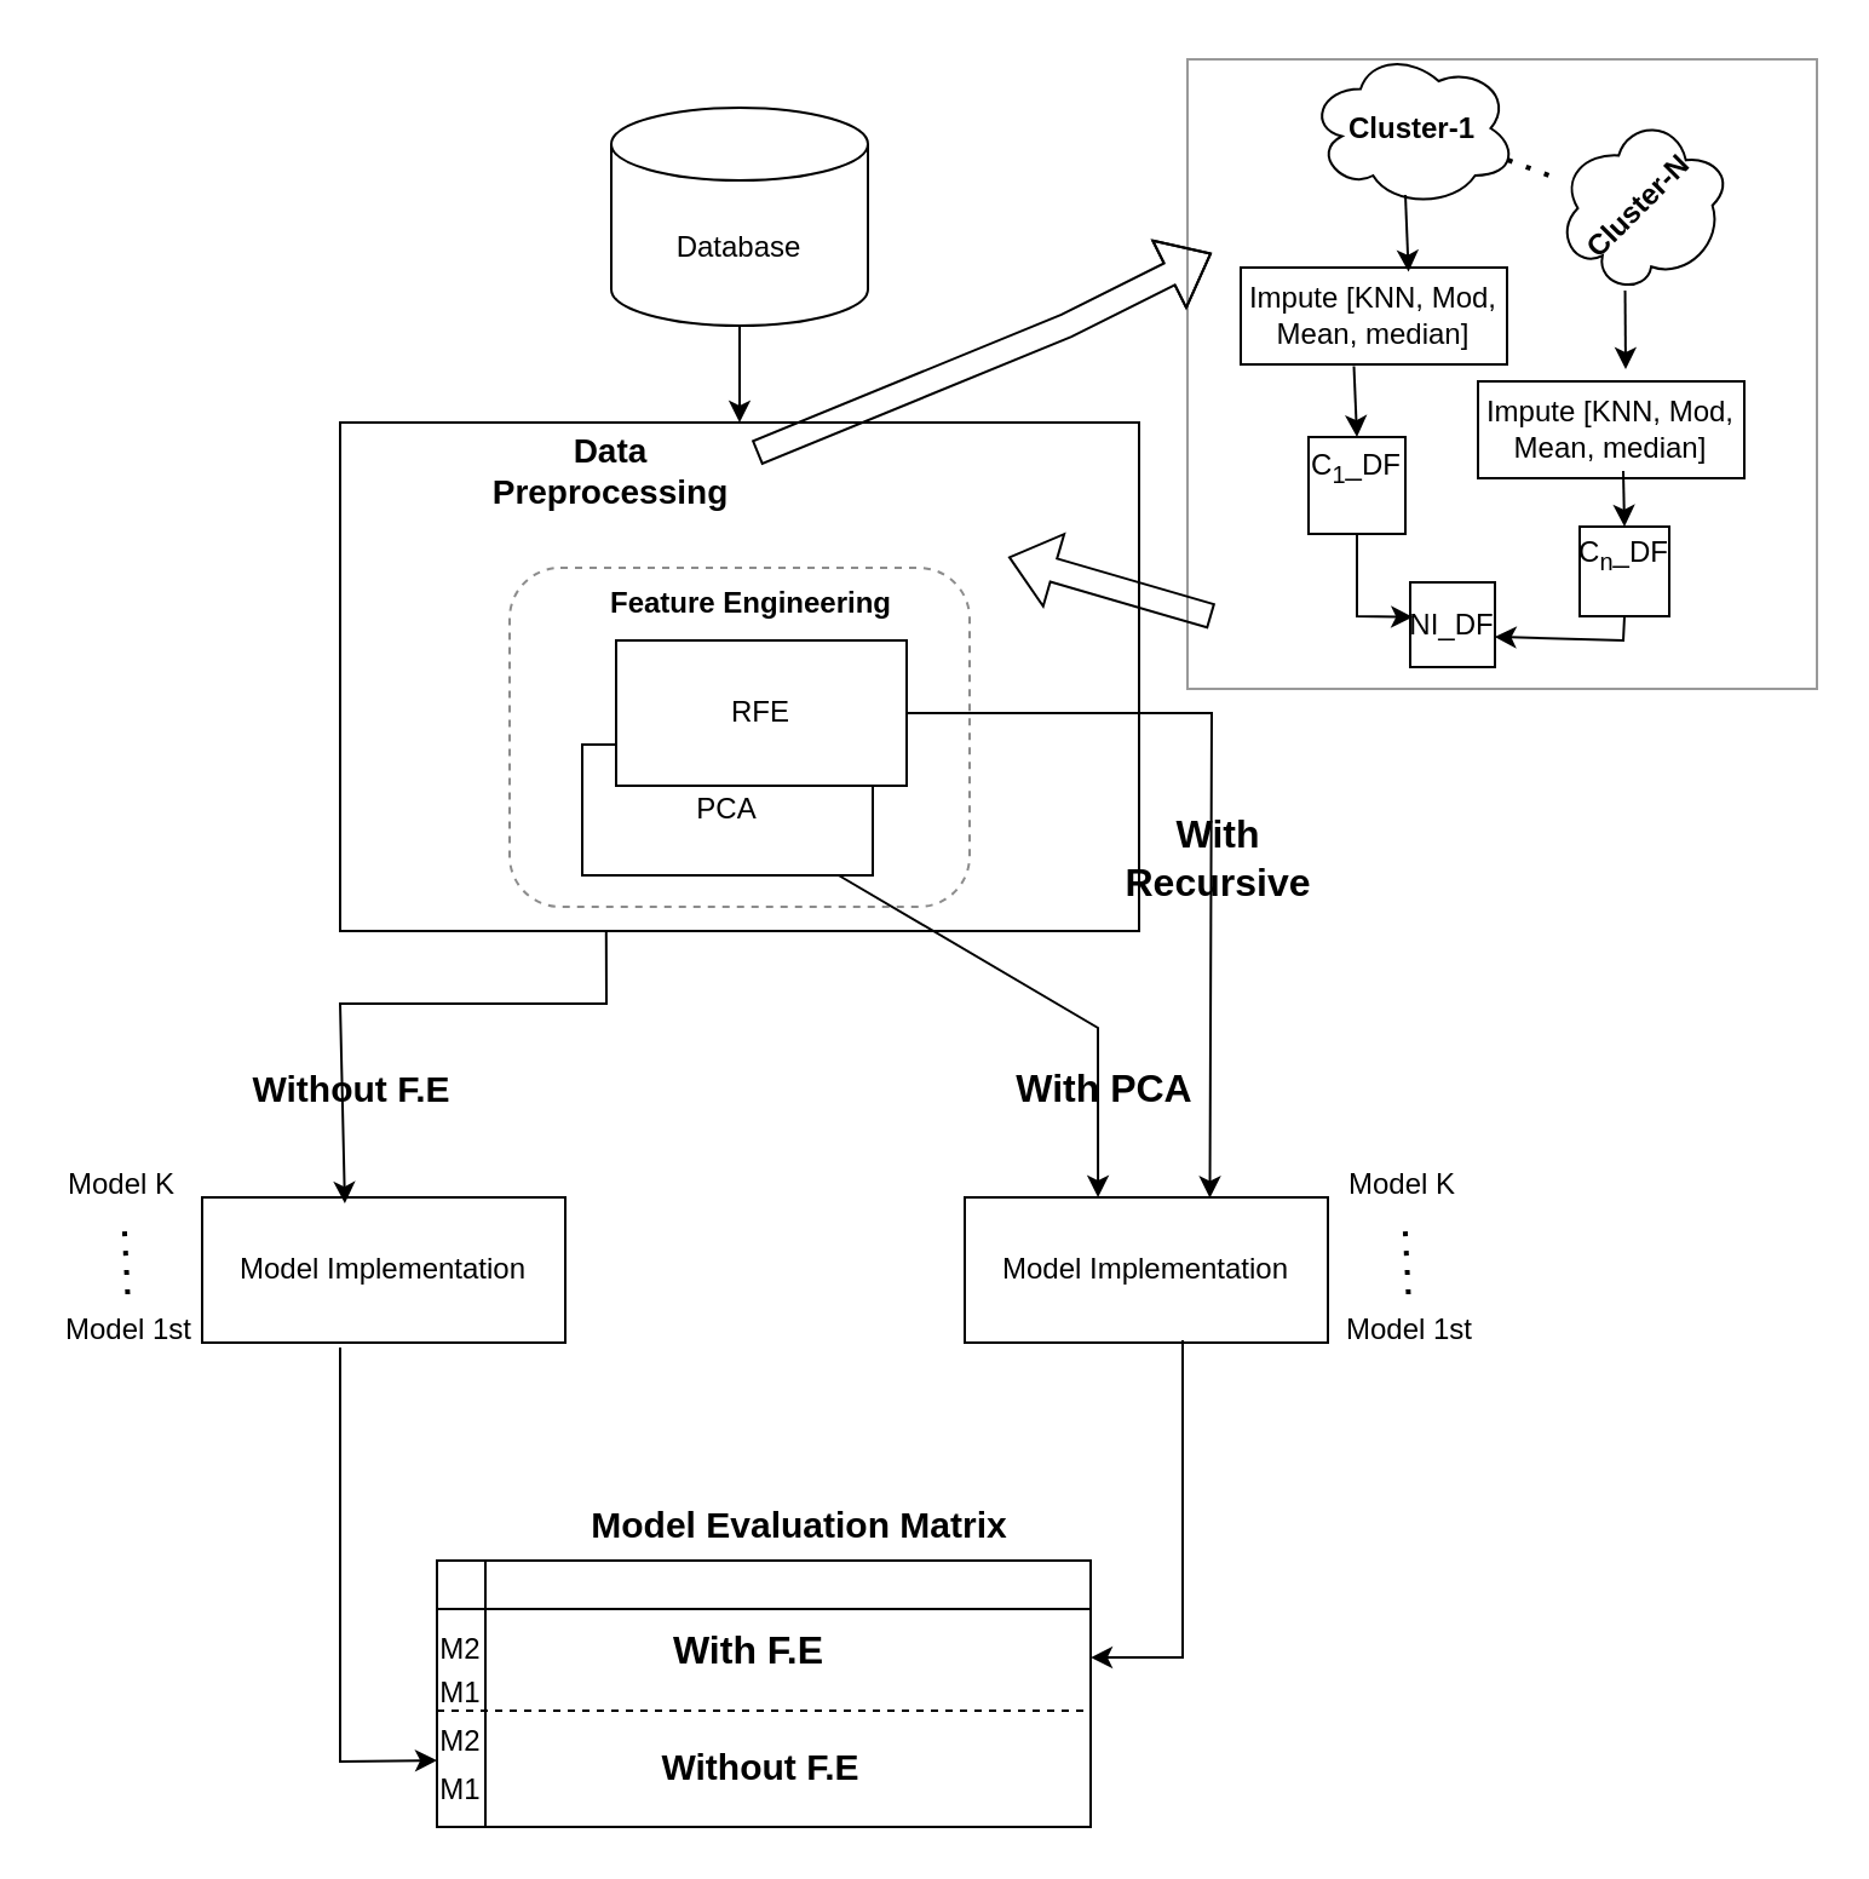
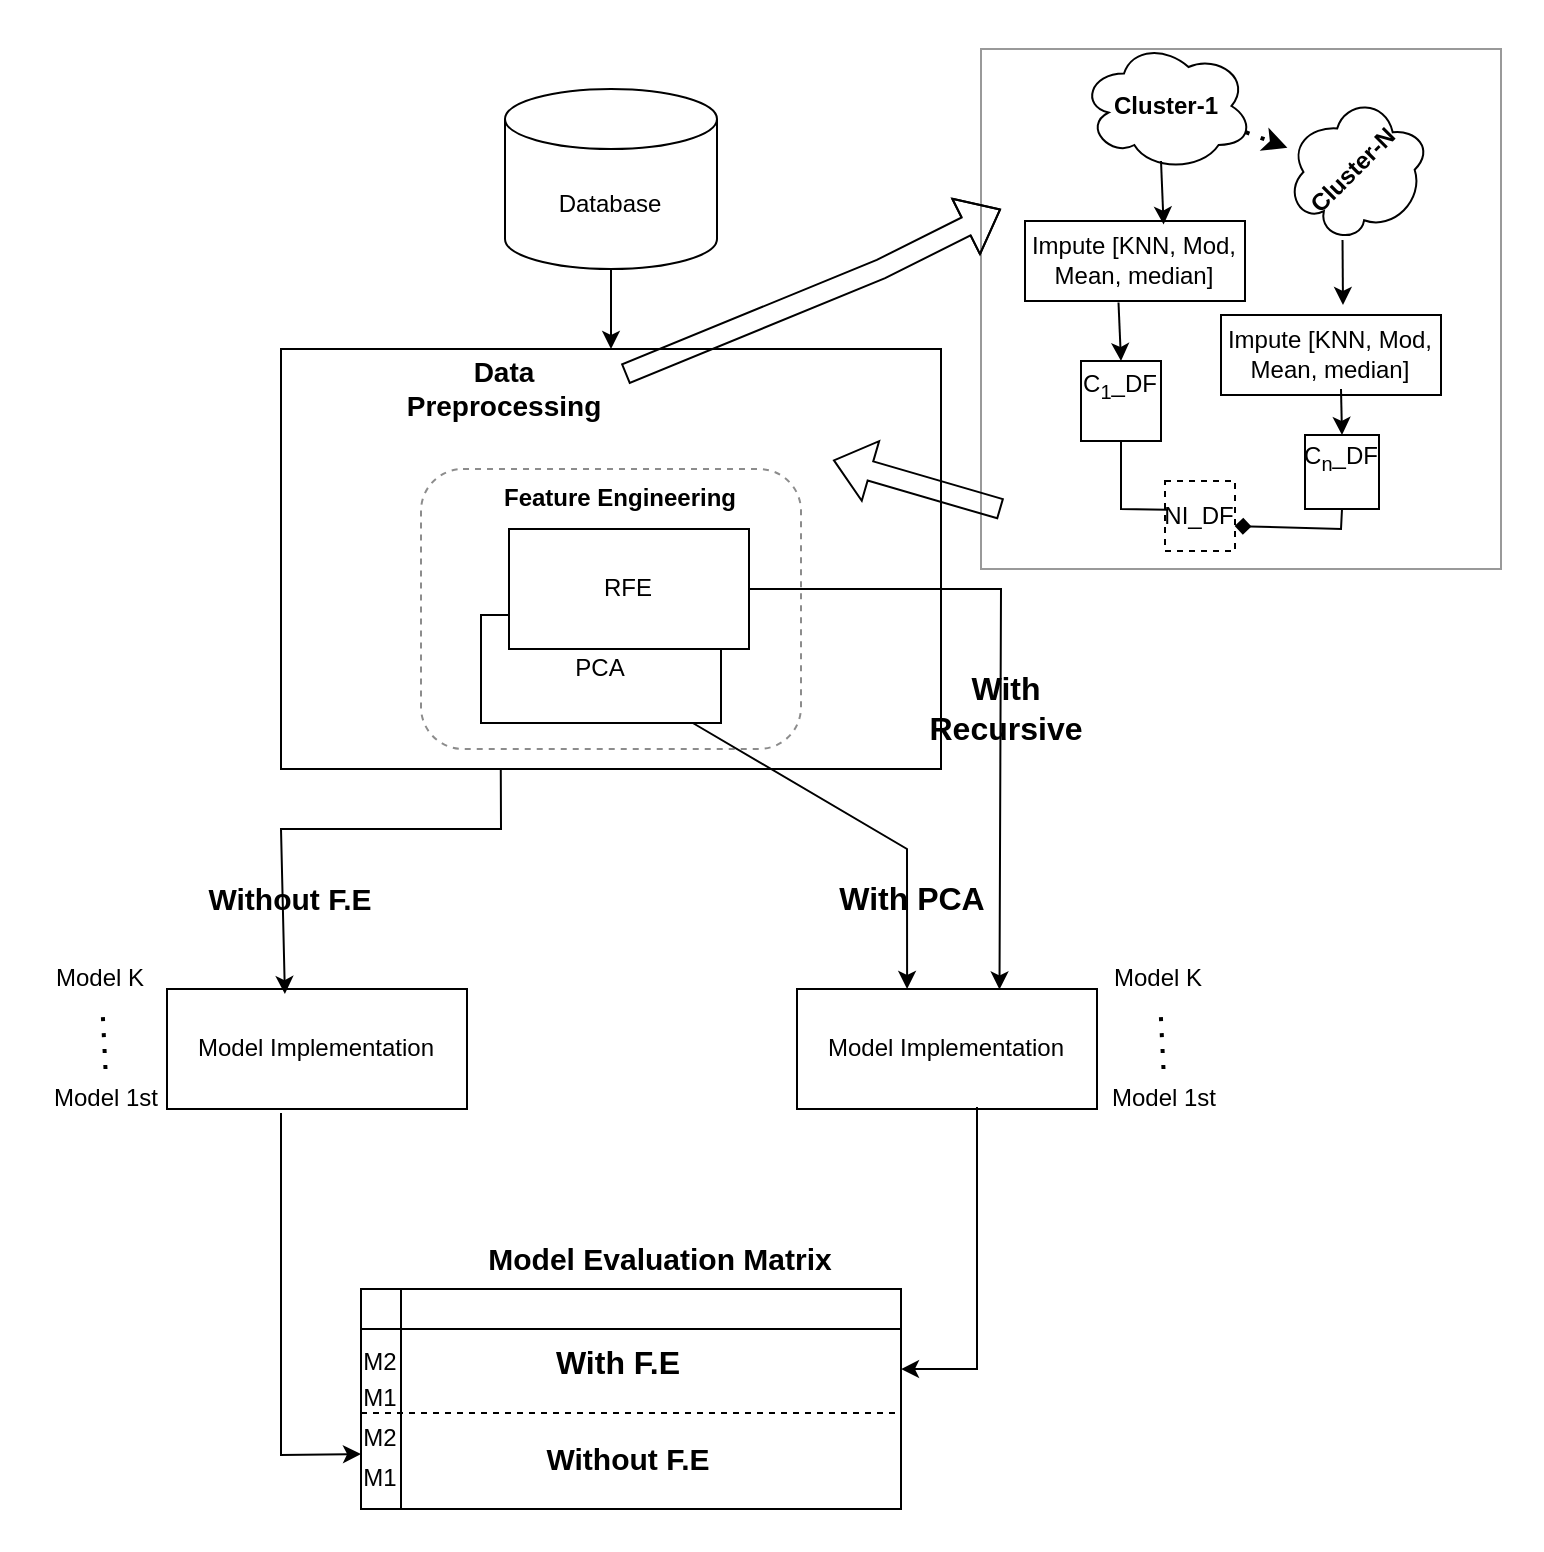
  <mxCell id="0" />
  <mxCell id="1" parent="0" />
  <mxCell id="2" value="" style="group" parent="1" vertex="1" connectable="0"><mxGeometry x="20" y="20" width="730" height="734" as="geometry" /></mxCell>
  <mxCell id="3" value="" style="rounded=0;whiteSpace=wrap;html=1;opacity=0;" parent="2" vertex="1"><mxGeometry x="120" y="194" width="40" as="geometry" /></mxCell>
  <mxCell id="4" value="" style="rounded=0;whiteSpace=wrap;html=1;" parent="2" vertex="1"><mxGeometry x="120" y="154" width="330" height="210" as="geometry" /></mxCell>
  <mxCell id="5" value="Database" style="shape=cylinder3;whiteSpace=wrap;html=1;boundedLbl=1;backgroundOutline=1;size=15;" parent="2" vertex="1"><mxGeometry x="232" y="24" width="106" height="90" as="geometry" /></mxCell>
  <mxCell id="6" value="&lt;font style=&quot;font-size: 14px;&quot;&gt;&lt;b&gt;Data Preprocessing&lt;/b&gt;&lt;/font&gt;" style="text;html=1;align=center;verticalAlign=middle;whiteSpace=wrap;rounded=0;strokeWidth=8;" parent="2" vertex="1"><mxGeometry x="172" y="159" width="120" height="30" as="geometry" /></mxCell>
  <mxCell id="7" value="" style="rounded=1;whiteSpace=wrap;html=1;opacity=45;dashed=1;" parent="2" vertex="1"><mxGeometry x="190" y="214" width="190" height="140" as="geometry" /></mxCell>
  <mxCell id="8" value="" style="group" parent="2" vertex="1" connectable="0"><mxGeometry x="220" y="244" width="134" height="97" as="geometry" /></mxCell>
  <mxCell id="9" value="PCA" style="rounded=0;whiteSpace=wrap;html=1;" parent="8" vertex="1"><mxGeometry y="43" width="120" height="54" as="geometry" /></mxCell>
  <mxCell id="10" value="RFE" style="rounded=0;whiteSpace=wrap;html=1;" parent="8" vertex="1"><mxGeometry x="14" width="120" height="60" as="geometry" /></mxCell>
  <mxCell id="11" value="&lt;b&gt;Feature Engineering&lt;/b&gt;" style="text;html=1;align=center;verticalAlign=middle;whiteSpace=wrap;rounded=0;" parent="2" vertex="1"><mxGeometry x="213" y="214" width="154" height="30" as="geometry" /></mxCell>
  <mxCell id="12" value="Model Implementation" style="rounded=0;whiteSpace=wrap;html=1;" parent="2" vertex="1"><mxGeometry x="63" y="474" width="150" height="60" as="geometry" /></mxCell>
  <mxCell id="13" value="Model Implementation" style="rounded=0;whiteSpace=wrap;html=1;" parent="2" vertex="1"><mxGeometry x="378" y="474" width="150" height="60" as="geometry" /></mxCell>
  <mxCell id="14" value="" style="endArrow=classic;html=1;rounded=0;exitX=0.333;exitY=0.998;exitDx=0;exitDy=0;exitPerimeter=0;entryX=0.393;entryY=0.042;entryDx=0;entryDy=0;entryPerimeter=0;" parent="2" source="4" target="12" edge="1"><mxGeometry width="50" height="50" relative="1" as="geometry"><mxPoint x="270" y="384" as="sourcePoint" /><mxPoint x="55" y="474" as="targetPoint" /><Array as="points"><mxPoint x="230" y="394" /><mxPoint x="120" y="394" /></Array></mxGeometry></mxCell>
  <mxCell id="15" value="&lt;font size=&quot;1&quot; style=&quot;&quot;&gt;&lt;b style=&quot;font-size: 15px;&quot;&gt;Without F.E&lt;/b&gt;&lt;/font&gt;" style="text;html=1;align=center;verticalAlign=middle;whiteSpace=wrap;rounded=0;" parent="2" vertex="1"><mxGeometry x="50" y="414" width="150" height="30" as="geometry" /></mxCell>
  <mxCell id="16" value="&lt;b&gt;&lt;font style=&quot;font-size: 16px;&quot;&gt;With PCA&lt;/font&gt;&lt;/b&gt;" style="text;html=1;align=center;verticalAlign=middle;whiteSpace=wrap;rounded=0;" parent="2" vertex="1"><mxGeometry x="396" y="414" width="80" height="30" as="geometry" /></mxCell>
  <mxCell id="17" value="" style="group" parent="2" vertex="1" connectable="0"><mxGeometry y="454" width="63" height="90" as="geometry" /></mxCell>
  <mxCell id="18" value="Model 1st" style="text;html=1;align=center;verticalAlign=middle;whiteSpace=wrap;rounded=0;" parent="17" vertex="1"><mxGeometry x="3" y="60" width="60" height="30" as="geometry" /></mxCell>
  <mxCell id="19" value="Model K" style="text;html=1;align=center;verticalAlign=middle;whiteSpace=wrap;rounded=0;" parent="17" vertex="1"><mxGeometry width="60" height="30" as="geometry" /></mxCell>
  <mxCell id="20" value="" style="endArrow=none;dashed=1;html=1;dashPattern=1 3;strokeWidth=2;rounded=0;" parent="17" source="18" target="19" edge="1"><mxGeometry width="50" height="50" relative="1" as="geometry"><mxPoint x="-10" y="70" as="sourcePoint" /><mxPoint x="40" y="20" as="targetPoint" /></mxGeometry></mxCell>
  <mxCell id="21" value="" style="group" parent="2" vertex="1" connectable="0"><mxGeometry x="529" y="454" width="63" height="90" as="geometry" /></mxCell>
  <mxCell id="22" value="Model 1st" style="text;html=1;align=center;verticalAlign=middle;whiteSpace=wrap;rounded=0;" parent="21" vertex="1"><mxGeometry x="3" y="60" width="60" height="30" as="geometry" /></mxCell>
  <mxCell id="23" value="Model K" style="text;html=1;align=center;verticalAlign=middle;whiteSpace=wrap;rounded=0;" parent="21" vertex="1"><mxGeometry width="60" height="30" as="geometry" /></mxCell>
  <mxCell id="24" value="" style="endArrow=none;dashed=1;html=1;dashPattern=1 3;strokeWidth=2;rounded=0;" parent="21" source="22" target="23" edge="1"><mxGeometry width="50" height="50" relative="1" as="geometry"><mxPoint x="-10" y="70" as="sourcePoint" /><mxPoint x="40" y="20" as="targetPoint" /></mxGeometry></mxCell>
  <mxCell id="25" value="" style="group" parent="2" vertex="1" connectable="0"><mxGeometry x="160" y="624" width="270" height="110" as="geometry" /></mxCell>
  <mxCell id="26" value="" style="shape=internalStorage;whiteSpace=wrap;html=1;backgroundOutline=1;" parent="25" vertex="1"><mxGeometry width="270" height="110" as="geometry" /></mxCell>
  <mxCell id="27" value="&lt;font size=&quot;1&quot; style=&quot;&quot;&gt;&lt;b style=&quot;font-size: 15px;&quot;&gt;Without F.E&lt;/b&gt;&lt;/font&gt;" style="text;html=1;align=center;verticalAlign=middle;whiteSpace=wrap;rounded=0;" parent="25" vertex="1"><mxGeometry x="67.72" y="70" width="131.922" height="30" as="geometry" /></mxCell>
  <mxCell id="28" value="&lt;b&gt;&lt;font style=&quot;font-size: 16px;&quot;&gt;With F.E&lt;/font&gt;&lt;/b&gt;" style="text;html=1;align=center;verticalAlign=middle;whiteSpace=wrap;rounded=0;" parent="25" vertex="1"><mxGeometry x="94.104" y="22" width="70.358" height="30" as="geometry" /></mxCell>
  <mxCell id="29" value="" style="endArrow=none;dashed=1;html=1;rounded=0;entryX=1;entryY=0.564;entryDx=0;entryDy=0;exitX=0;exitY=0.564;exitDx=0;exitDy=0;exitPerimeter=0;entryPerimeter=0;" parent="25" source="26" target="26" edge="1"><mxGeometry width="50" height="50" relative="1" as="geometry"><mxPoint x="26.384" y="90" as="sourcePoint" /><mxPoint x="70.358" y="40" as="targetPoint" /></mxGeometry></mxCell>
  <mxCell id="30" value="M1" style="text;html=1;align=center;verticalAlign=middle;whiteSpace=wrap;rounded=0;" parent="25" vertex="1"><mxGeometry y="90" width="20" height="10" as="geometry" /></mxCell>
  <mxCell id="31" value="M2" style="text;html=1;align=center;verticalAlign=middle;whiteSpace=wrap;rounded=0;" parent="25" vertex="1"><mxGeometry y="70" width="20" height="10" as="geometry" /></mxCell>
  <mxCell id="32" value="M1" style="text;html=1;align=center;verticalAlign=middle;whiteSpace=wrap;rounded=0;" parent="25" vertex="1"><mxGeometry y="50" width="20" height="10" as="geometry" /></mxCell>
  <mxCell id="33" value="M2" style="text;html=1;align=center;verticalAlign=middle;whiteSpace=wrap;rounded=0;" parent="25" vertex="1"><mxGeometry y="32" width="20" height="10" as="geometry" /></mxCell>
  <mxCell id="34" value="" style="endArrow=classic;html=1;rounded=0;exitX=0.38;exitY=1.033;exitDx=0;exitDy=0;exitPerimeter=0;entryX=0;entryY=0.75;entryDx=0;entryDy=0;" parent="2" source="12" target="26" edge="1"><mxGeometry width="50" height="50" relative="1" as="geometry"><mxPoint x="270" y="544" as="sourcePoint" /><mxPoint x="320" y="494" as="targetPoint" /><Array as="points"><mxPoint x="120" y="707" /></Array></mxGeometry></mxCell>
  <mxCell id="35" value="" style="endArrow=classic;html=1;rounded=0;exitX=0.6;exitY=0.983;exitDx=0;exitDy=0;exitPerimeter=0;entryX=1;entryY=0.364;entryDx=0;entryDy=0;entryPerimeter=0;" parent="2" source="13" target="26" edge="1"><mxGeometry width="50" height="50" relative="1" as="geometry"><mxPoint x="468" y="533" as="sourcePoint" /><mxPoint x="430" y="664" as="targetPoint" /><Array as="points"><mxPoint x="468" y="664" /></Array></mxGeometry></mxCell>
  <mxCell id="36" value="&lt;b&gt;&lt;font style=&quot;font-size: 15px;&quot;&gt;Model Evaluation Matrix&lt;/font&gt;&lt;/b&gt;" style="text;html=1;align=center;verticalAlign=middle;whiteSpace=wrap;rounded=0;" parent="2" vertex="1"><mxGeometry x="220" y="594" width="180" height="30" as="geometry" /></mxCell>
  <mxCell id="37" value="" style="endArrow=classic;html=1;rounded=0;exitX=0.5;exitY=1;exitDx=0;exitDy=0;exitPerimeter=0;entryX=0.5;entryY=0;entryDx=0;entryDy=0;" parent="2" source="5" target="4" edge="1"><mxGeometry width="50" height="50" relative="1" as="geometry"><mxPoint x="290" y="124" as="sourcePoint" /><mxPoint x="290" y="154" as="targetPoint" /></mxGeometry></mxCell>
  <mxCell id="38" value="" style="endArrow=classic;html=1;rounded=0;entryX=0.367;entryY=0;entryDx=0;entryDy=0;entryPerimeter=0;" parent="2" source="9" target="13" edge="1"><mxGeometry width="50" height="50" relative="1" as="geometry"><mxPoint x="350" y="494" as="sourcePoint" /><mxPoint x="400" y="444" as="targetPoint" /><Array as="points"><mxPoint x="433" y="404" /></Array></mxGeometry></mxCell>
  <mxCell id="39" value="" style="endArrow=classic;html=1;rounded=0;exitX=1;exitY=0.5;exitDx=0;exitDy=0;entryX=0.675;entryY=0.004;entryDx=0;entryDy=0;entryPerimeter=0;" parent="2" source="10" target="13" edge="1"><mxGeometry width="50" height="50" relative="1" as="geometry"><mxPoint x="350" y="424" as="sourcePoint" /><mxPoint x="400" y="374" as="targetPoint" /><Array as="points"><mxPoint x="480" y="274" /></Array></mxGeometry></mxCell>
  <mxCell id="40" value="&lt;b&gt;&lt;font style=&quot;font-size: 16px;&quot;&gt;With Recursive&lt;/font&gt;&lt;/b&gt;" style="text;html=1;align=center;verticalAlign=middle;whiteSpace=wrap;rounded=0;" parent="2" vertex="1"><mxGeometry x="443" y="319" width="80" height="30" as="geometry" /></mxCell>
  <mxCell id="41" value="" style="whiteSpace=wrap;html=1;aspect=fixed;opacity=40;strokeWidth=1;" parent="2" vertex="1"><mxGeometry x="470" y="4" width="260" height="260" as="geometry" /></mxCell>
  <mxCell id="42" value="" style="group" parent="2" vertex="1" connectable="0"><mxGeometry x="492" width="215.058" height="323" as="geometry" /></mxCell>
  <mxCell id="43" value="&lt;b&gt;Cluster-1&lt;/b&gt;" style="ellipse;shape=cloud;whiteSpace=wrap;html=1;" parent="42" vertex="1"><mxGeometry x="28" width="86" height="65" as="geometry" /></mxCell>
  <mxCell id="44" value="&lt;b&gt;Cluster-N&lt;/b&gt;" style="ellipse;shape=cloud;whiteSpace=wrap;html=1;rotation=-45;" parent="42" vertex="1"><mxGeometry x="128" y="30" width="73" height="70" as="geometry" /></mxCell>
  <mxCell id="45" value="Impute [KNN, Mod, Mean, median]" style="rounded=0;whiteSpace=wrap;html=1;" parent="42" vertex="1"><mxGeometry y="90" width="110" height="40" as="geometry" /></mxCell>
  <mxCell id="46" value="Impute [KNN, Mod, Mean, median]" style="rounded=0;whiteSpace=wrap;html=1;" parent="42" vertex="1"><mxGeometry x="98" y="137" width="110" height="40" as="geometry" /></mxCell>
- <mxCell id="47" value="" style="endArrow=none;dashed=1;html=1;dashPattern=1 3;strokeWidth=2;rounded=0;" parent="42" source="43" target="44" edge="1"><mxGeometry width="50" height="50" relative="1" as="geometry"><mxPoint x="28" y="150" as="sourcePoint" /><mxPoint x="78" y="100" as="targetPoint" /></mxGeometry></mxCell>
+ <mxCell id="47" value="" style="endArrow=classic;dashed=1;html=1;dashPattern=1 3;strokeWidth=2;rounded=0;" parent="42" source="43" target="44" edge="1"><mxGeometry width="50" height="50" relative="1" as="geometry"><mxPoint x="28" y="150" as="sourcePoint" /><mxPoint x="78" y="100" as="targetPoint" /></mxGeometry></mxCell>
  <mxCell id="48" value="C&lt;sub&gt;1&lt;/sub&gt;_DF&lt;div&gt;&lt;br&gt;&lt;/div&gt;" style="whiteSpace=wrap;html=1;aspect=fixed;" parent="42" vertex="1"><mxGeometry x="28" y="160" width="40" height="40" as="geometry" /></mxCell>
  <mxCell id="49" value="C&lt;sub&gt;n&lt;/sub&gt;_DF&lt;div&gt;&lt;br&gt;&lt;/div&gt;" style="whiteSpace=wrap;html=1;aspect=fixed;" parent="42" vertex="1"><mxGeometry x="140" y="197" width="37" height="37" as="geometry" /></mxCell>
  <mxCell id="50" value="" style="endArrow=classic;html=1;rounded=0;entryX=0.63;entryY=0.044;entryDx=0;entryDy=0;entryPerimeter=0;" parent="42" target="45" edge="1"><mxGeometry width="50" height="50" relative="1" as="geometry"><mxPoint x="68" y="60" as="sourcePoint" /><mxPoint x="118" y="10" as="targetPoint" /></mxGeometry></mxCell>
  <mxCell id="51" value="" style="endArrow=classic;html=1;rounded=0;exitX=0.13;exitY=0.77;exitDx=0;exitDy=0;exitPerimeter=0;" parent="42" edge="1"><mxGeometry width="50" height="50" relative="1" as="geometry"><mxPoint x="158.765" y="99.463" as="sourcePoint" /><mxPoint x="159" y="132" as="targetPoint" /></mxGeometry></mxCell>
  <mxCell id="52" value="" style="endArrow=classic;html=1;rounded=0;exitX=0.425;exitY=1.019;exitDx=0;exitDy=0;exitPerimeter=0;entryX=0.5;entryY=0;entryDx=0;entryDy=0;" parent="42" source="45" target="48" edge="1"><mxGeometry width="50" height="50" relative="1" as="geometry"><mxPoint x="48" y="140" as="sourcePoint" /><mxPoint x="98" y="90" as="targetPoint" /></mxGeometry></mxCell>
- <mxCell id="53" value="NI_DF" style="whiteSpace=wrap;html=1;aspect=fixed;" parent="42" vertex="1"><mxGeometry x="70" y="220" width="35" height="35" as="geometry" /></mxCell>
- <mxCell id="54" value="" style="endArrow=classic;html=1;rounded=0;exitX=0.5;exitY=1;exitDx=0;exitDy=0;entryX=0.032;entryY=0.41;entryDx=0;entryDy=0;entryPerimeter=0;" parent="42" source="48" target="53" edge="1"><mxGeometry width="50" height="50" relative="1" as="geometry"><mxPoint x="8" y="260" as="sourcePoint" /><mxPoint x="58" y="250" as="targetPoint" /><Array as="points"><mxPoint x="48" y="234" /></Array></mxGeometry></mxCell>
+ <mxCell id="53" value="NI_DF" style="whiteSpace=wrap;html=1;aspect=fixed;dashed=1;" parent="42" vertex="1"><mxGeometry x="70" y="220" width="35" height="35" as="geometry" /></mxCell>
+ <mxCell id="54" value="" style="endArrow=none;html=1;rounded=0;exitX=0.5;exitY=1;exitDx=0;exitDy=0;entryX=0.032;entryY=0.41;entryDx=0;entryDy=0;entryPerimeter=0;" parent="42" source="48" target="53" edge="1"><mxGeometry width="50" height="50" relative="1" as="geometry"><mxPoint x="8" y="260" as="sourcePoint" /><mxPoint x="58" y="250" as="targetPoint" /><Array as="points"><mxPoint x="48" y="234" /></Array></mxGeometry></mxCell>
  <mxCell id="55" value="" style="endArrow=classic;html=1;rounded=0;entryX=0.5;entryY=0;entryDx=0;entryDy=0;" parent="42" target="49" edge="1"><mxGeometry width="50" height="50" relative="1" as="geometry"><mxPoint x="158" y="174" as="sourcePoint" /><mxPoint x="208" y="124" as="targetPoint" /></mxGeometry></mxCell>
- <mxCell id="56" value="" style="endArrow=classic;html=1;rounded=0;entryX=0.995;entryY=0.643;entryDx=0;entryDy=0;exitX=0.5;exitY=1;exitDx=0;exitDy=0;entryPerimeter=0;" parent="42" source="49" target="53" edge="1"><mxGeometry width="50" height="50" relative="1" as="geometry"><mxPoint x="128" y="274" as="sourcePoint" /><mxPoint x="178" y="224" as="targetPoint" /><Array as="points"><mxPoint x="158" y="244" /></Array></mxGeometry></mxCell>
+ <mxCell id="56" value="" style="endArrow=diamond;html=1;rounded=0;entryX=0.995;entryY=0.643;entryDx=0;entryDy=0;exitX=0.5;exitY=1;exitDx=0;exitDy=0;entryPerimeter=0;" parent="42" source="49" target="53" edge="1"><mxGeometry width="50" height="50" relative="1" as="geometry"><mxPoint x="128" y="274" as="sourcePoint" /><mxPoint x="178" y="224" as="targetPoint" /><Array as="points"><mxPoint x="158" y="244" /></Array></mxGeometry></mxCell>
  <mxCell id="57" value="" style="shape=flexArrow;endArrow=classic;html=1;rounded=0;" parent="2" edge="1"><mxGeometry width="50" height="50" relative="1" as="geometry"><mxPoint x="480" y="234" as="sourcePoint" /><mxPoint x="396" y="209.532" as="targetPoint" /></mxGeometry></mxCell>
  <mxCell id="58" value="" style="shape=flexArrow;endArrow=classic;html=1;rounded=0;exitX=1;exitY=0.25;exitDx=0;exitDy=0;" parent="2" source="6" edge="1"><mxGeometry width="50" height="50" relative="1" as="geometry"><mxPoint x="411" y="204" as="sourcePoint" /><mxPoint x="480" y="84" as="targetPoint" /><Array as="points"><mxPoint x="420" y="114" /></Array></mxGeometry></mxCell>
